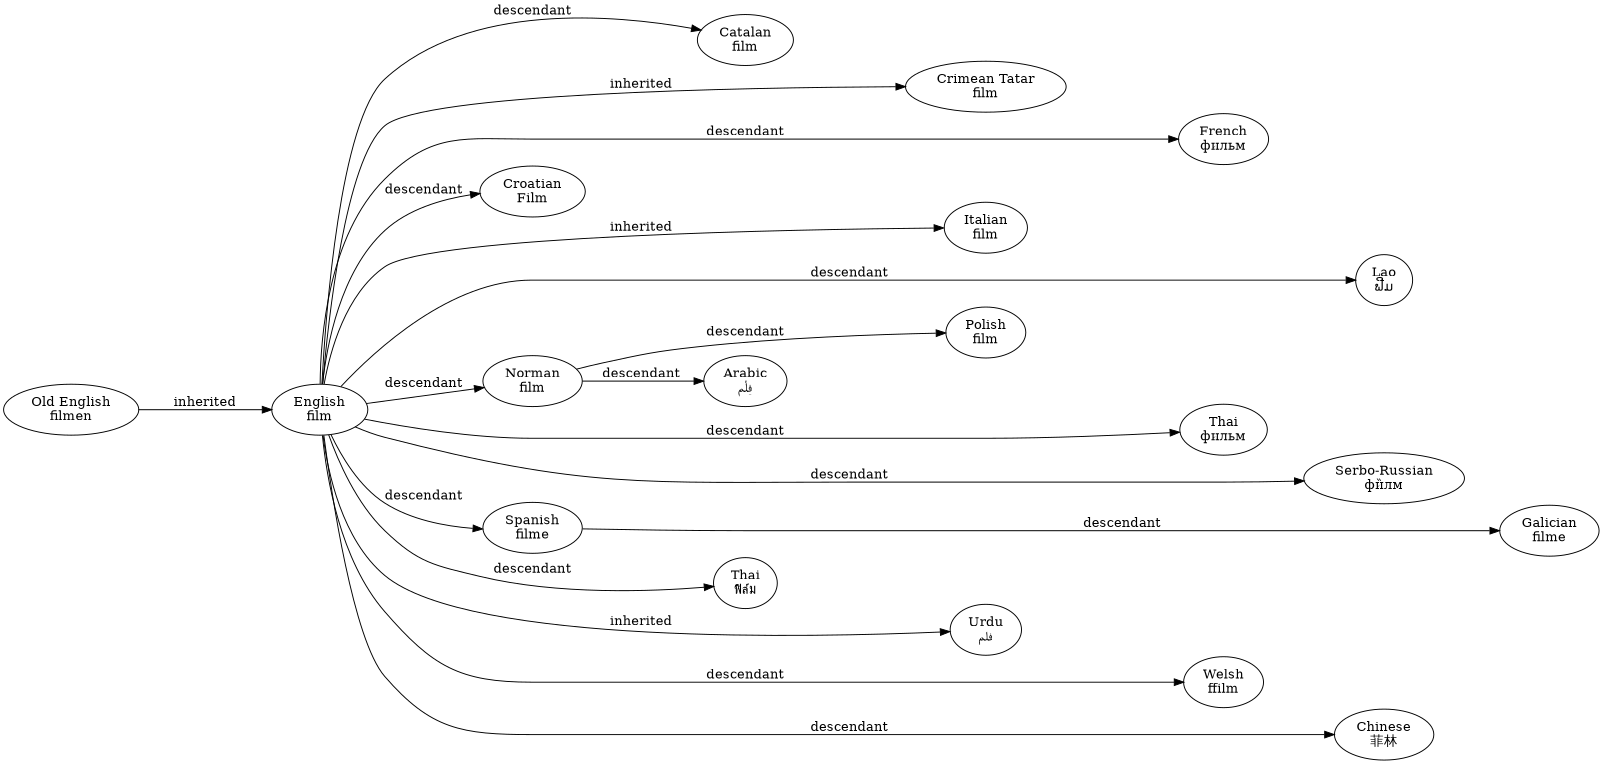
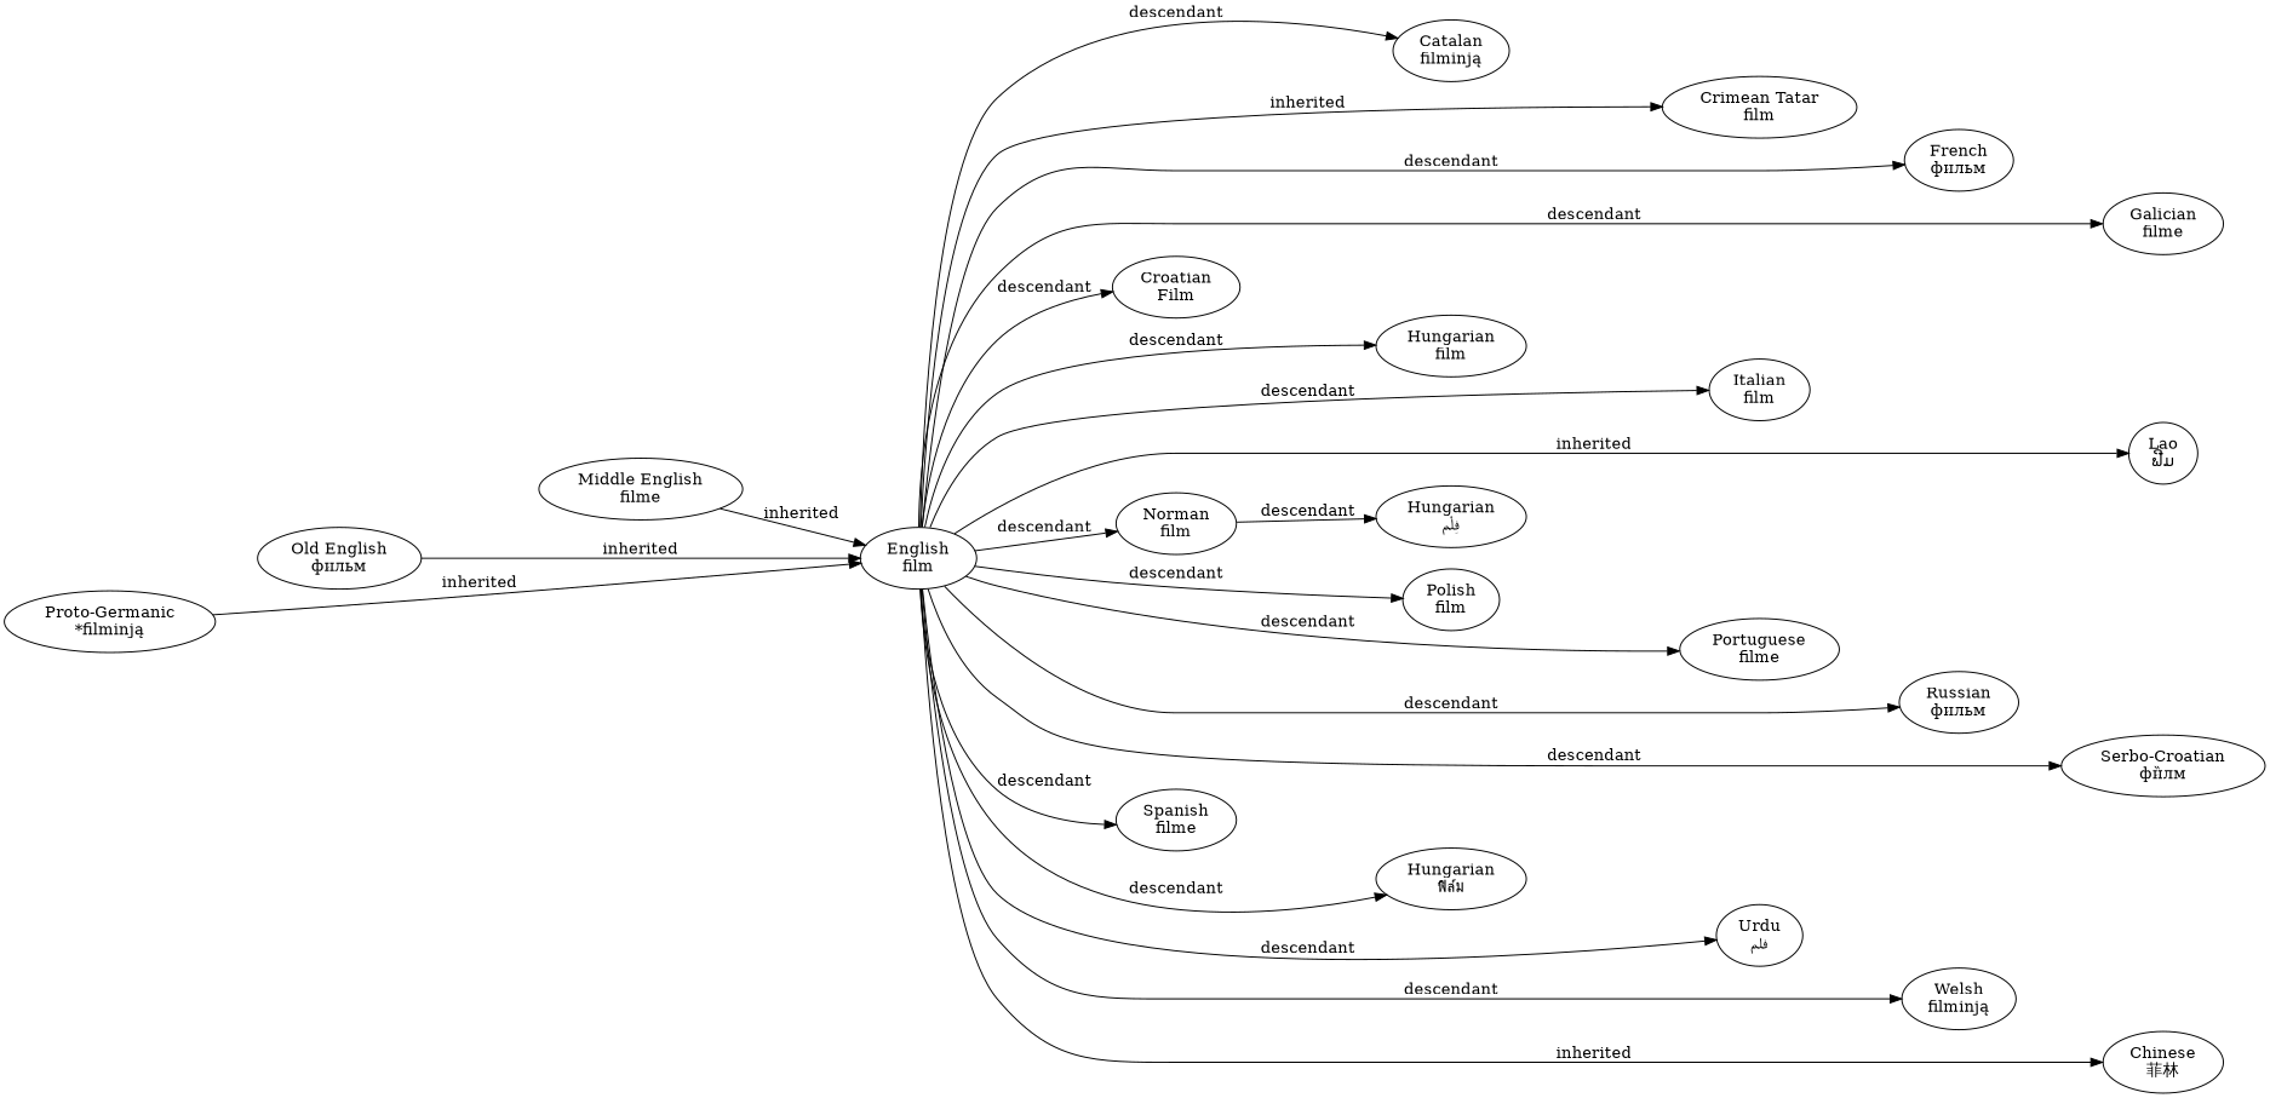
  digraph {
    rankdir=LR
    edge [minlen=2]
    n1 [label="English\nfilm"]
-   n2 [label="Catalan\nfilm"]
+   n2 [label="Catalan\nfilminją"]
    n3 [label="Crimean Tatar\nfilm"]
    n4 [label="French\nфильм"]
    n5 [label="Galician\nfilme"]
    n6 [label="Croatian\nFilm"]
+   n7 [label="Hungarian\nfilm"]
    n8 [label="Italian\nfilm"]
    n9 [label="Lao\nຟີມ"]
    n10 [label="Norman\nfilm"]
    n11 [label="Polish\nfilm"]
-   n13 [label="Thai\nфильм"]
-   n14 [label="Serbo-Russian\nфи̏лм"]
+   n12 [label="Portuguese\nfilme"]
+   n13 [label="Russian\nфильм"]
+   n14 [label="Serbo-Croatian\nфи̏лм"]
    n15 [label="Spanish\nfilme"]
-   n16 [label="Thai\nฟิล์ม"]
+   n16 [label="Hungarian\nฟิล์ม"]
    n17 [label="Urdu\nفلم"]
-   n18 [label="Welsh\nffilm"]
+   n18 [label="Welsh\nfilminją"]
    n19 [label="Chinese\n菲林"]
-   n20 [label="Arabic\nفِلْم"]
-   n22 [label="Old English\nfilmen"]
+   n20 [label="Hungarian\nفِلْم"]
+   n21 [label="Middle English\nfilme"]
+   n22 [label="Old English\nфильм"]
+   n23 [label="Proto-Germanic\n*filminją"]
    n1 -> n2 [label=descendant]
    n1 -> n3 [label=inherited minlen=3]
    n1 -> n4 [label=descendant minlen=4]
-   n15 -> n5 [label=descendant minlen=5]
+   n1 -> n5 [label=descendant minlen=5]
    n1 -> n6 [label=descendant minlen=1]
-   n1 -> n8 [label=inherited minlen=3]
-   n1 -> n9 [label=descendant minlen=5]
+   n1 -> n7 [label=descendant]
+   n1 -> n8 [label=descendant minlen=3]
+   n1 -> n9 [label=inherited minlen=5]
    n1 -> n10 [label=descendant minlen=1]
-   n10 -> n11 [label=descendant]
+   n1 -> n11 [label=descendant]
+   n1 -> n12 [label=descendant minlen=3]
    n1 -> n13 [label=descendant minlen=4]
    n1 -> n14 [label=descendant minlen=5]
    n1 -> n15 [label=descendant minlen=1]
    n1 -> n16 [label=descendant]
-   n1 -> n17 [label=inherited minlen=3]
+   n1 -> n17 [label=descendant minlen=3]
    n1 -> n18 [label=descendant minlen=4]
-   n1 -> n19 [label=descendant minlen=5]
+   n1 -> n19 [label=inherited minlen=5]
    n10 -> n20 [label=descendant minlen=1]
+   n21 -> n1 [label=inherited minlen=1]
    n22 -> n1 [label=inherited]
+   n23 -> n1 [label=inherited minlen=3]
  }
